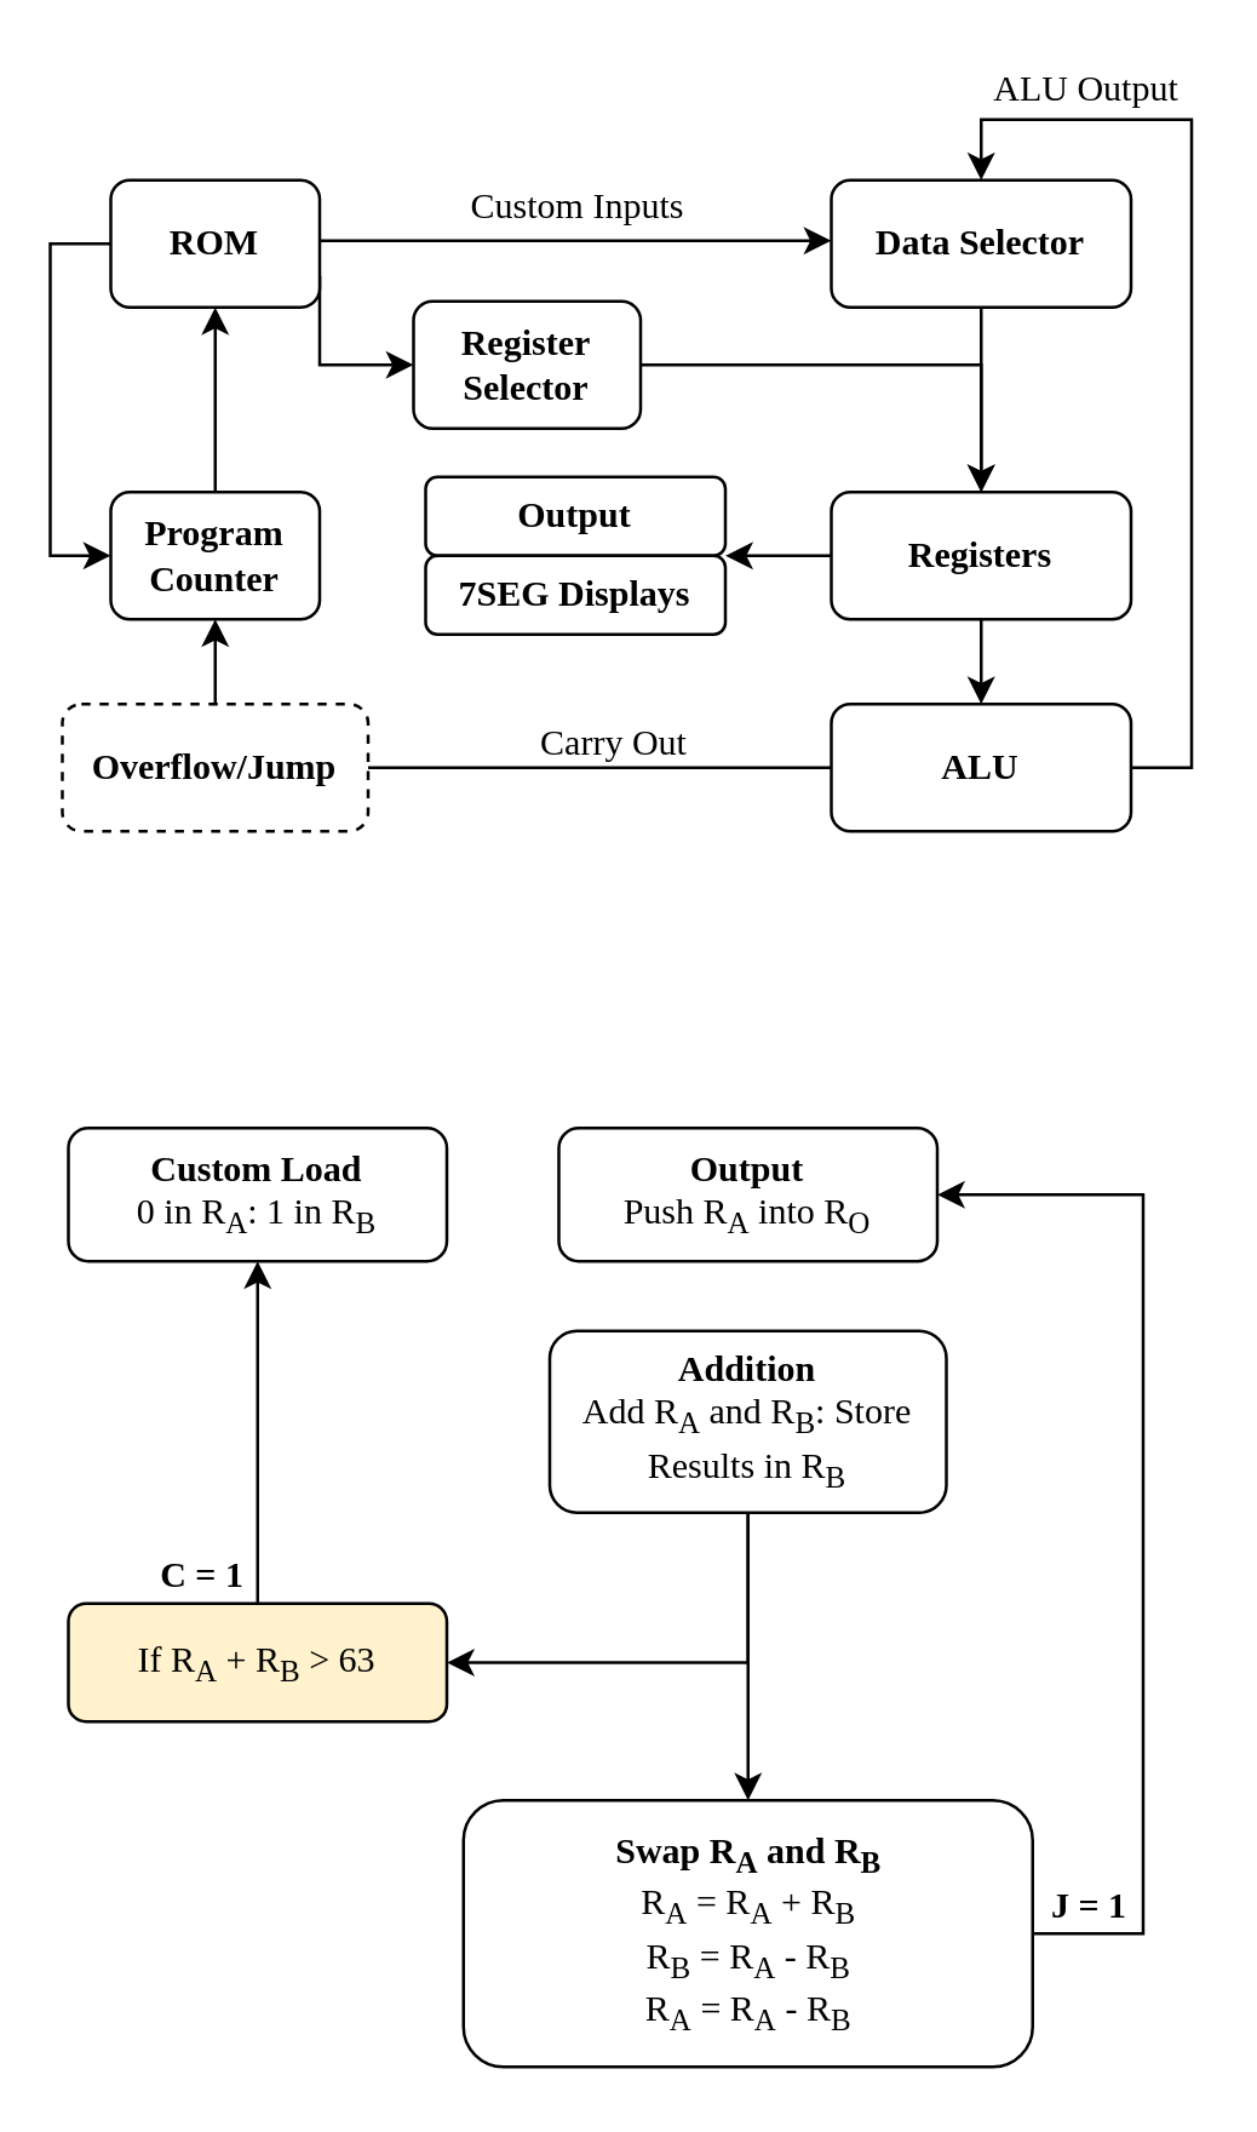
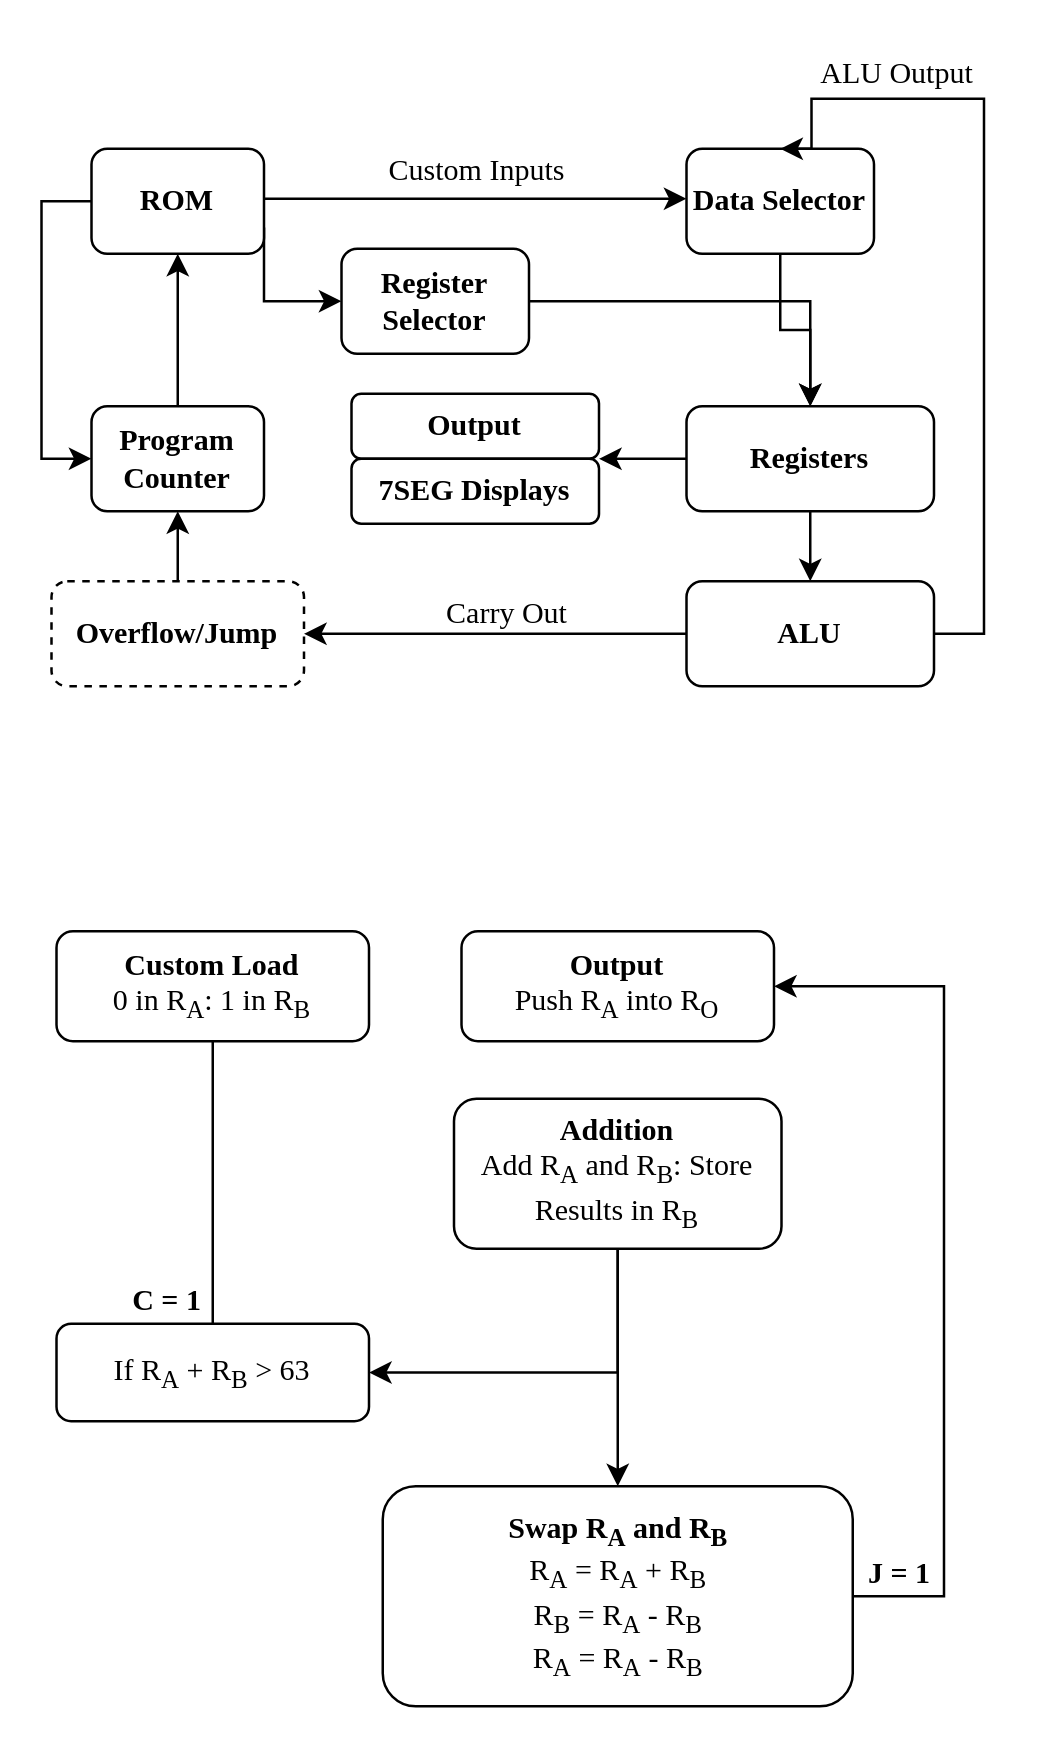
  <mxCell id="0" />
  <mxCell id="1" parent="0" />
  <mxCell id="2" style="edgeStyle=orthogonalEdgeStyle;rounded=0;orthogonalLoop=1;jettySize=auto;html=1;fontFamily=Bahnschrift;" parent="1" source="5" target="9" edge="1"><mxGeometry relative="1" as="geometry"><Array as="points"><mxPoint x="156" y="79" /><mxPoint x="156" y="79" /></Array></mxGeometry></mxCell>
  <mxCell id="3" style="edgeStyle=orthogonalEdgeStyle;rounded=0;orthogonalLoop=1;jettySize=auto;html=1;exitX=0;exitY=0.5;exitDx=0;exitDy=0;entryX=0;entryY=0.5;entryDx=0;entryDy=0;fontFamily=Bahnschrift;" parent="1" source="5" target="7" edge="1"><mxGeometry relative="1" as="geometry" /></mxCell>
  <mxCell id="4" style="edgeStyle=orthogonalEdgeStyle;rounded=0;orthogonalLoop=1;jettySize=auto;html=1;exitX=1;exitY=0.75;exitDx=0;exitDy=0;fontFamily=Bahnschrift;" parent="1" source="5" target="23" edge="1"><mxGeometry relative="1" as="geometry"><Array as="points"><mxPoint x="105" y="120" /></Array></mxGeometry></mxCell>
  <mxCell id="5" value="ROM" style="rounded=1;whiteSpace=wrap;html=1;fontFamily=Bahnschrift;fontStyle=1" parent="1" vertex="1"><mxGeometry x="36" y="59" width="69" height="42" as="geometry" /></mxCell>
  <mxCell id="6" style="edgeStyle=orthogonalEdgeStyle;rounded=0;orthogonalLoop=1;jettySize=auto;html=1;exitX=0.5;exitY=0;exitDx=0;exitDy=0;entryX=0.5;entryY=1;entryDx=0;entryDy=0;fontFamily=Bahnschrift;" parent="1" source="7" target="5" edge="1"><mxGeometry relative="1" as="geometry" /></mxCell>
  <mxCell id="7" value="Program Counter" style="rounded=1;whiteSpace=wrap;html=1;fontFamily=Bahnschrift;fontStyle=1" parent="1" vertex="1"><mxGeometry x="36" y="162" width="69" height="42" as="geometry" /></mxCell>
  <mxCell id="8" style="edgeStyle=orthogonalEdgeStyle;rounded=0;orthogonalLoop=1;jettySize=auto;html=1;exitX=0.5;exitY=1;exitDx=0;exitDy=0;entryX=0.5;entryY=0;entryDx=0;entryDy=0;fontFamily=Bahnschrift;" parent="1" source="9" target="14" edge="1"><mxGeometry relative="1" as="geometry" /></mxCell>
- <mxCell id="9" value="Data Selector" style="rounded=1;whiteSpace=wrap;html=1;fontFamily=Bahnschrift;fontStyle=1" parent="1" vertex="1"><mxGeometry x="274" y="59" width="99" height="42" as="geometry" /></mxCell>
+ <mxCell id="9" value="Data Selector" style="rounded=1;whiteSpace=wrap;html=1;fontFamily=Bahnschrift;fontStyle=1" parent="1" vertex="1"><mxGeometry x="274" y="59" width="75" height="42" as="geometry" /></mxCell>
  <mxCell id="10" style="edgeStyle=orthogonalEdgeStyle;rounded=0;orthogonalLoop=1;jettySize=auto;html=1;exitX=0.5;exitY=0;exitDx=0;exitDy=0;fontFamily=Bahnschrift;" parent="1" source="11" target="7" edge="1"><mxGeometry relative="1" as="geometry" /></mxCell>
  <mxCell id="11" value="Overflow/Jump" style="rounded=1;whiteSpace=wrap;html=1;fontFamily=Bahnschrift;fontStyle=1;dashed=1;" parent="1" vertex="1"><mxGeometry x="20" y="232" width="101" height="42" as="geometry" /></mxCell>
  <mxCell id="12" style="edgeStyle=orthogonalEdgeStyle;rounded=0;orthogonalLoop=1;jettySize=auto;html=1;exitX=0.5;exitY=1;exitDx=0;exitDy=0;fontFamily=Bahnschrift;" parent="1" source="14" target="18" edge="1"><mxGeometry relative="1" as="geometry" /></mxCell>
  <mxCell id="13" style="edgeStyle=orthogonalEdgeStyle;rounded=0;orthogonalLoop=1;jettySize=auto;html=1;exitX=0;exitY=0.5;exitDx=0;exitDy=0;entryX=1;entryY=1;entryDx=0;entryDy=0;" parent="1" source="14" target="15" edge="1"><mxGeometry relative="1" as="geometry" /></mxCell>
  <mxCell id="14" value="Registers" style="rounded=1;whiteSpace=wrap;html=1;fontFamily=Bahnschrift;fontStyle=1" parent="1" vertex="1"><mxGeometry x="274" y="162" width="99" height="42" as="geometry" /></mxCell>
  <mxCell id="15" value="Output" style="rounded=1;whiteSpace=wrap;html=1;fontFamily=Bahnschrift;labelBackgroundColor=default;gradientColor=none;fillColor=default;fontStyle=1" parent="1" vertex="1"><mxGeometry x="140" y="157" width="99" height="26" as="geometry" /></mxCell>
- <mxCell id="16" style="edgeStyle=orthogonalEdgeStyle;rounded=0;orthogonalLoop=1;jettySize=auto;html=1;entryX=1;entryY=0.5;entryDx=0;entryDy=0;fontFamily=Bahnschrift;endArrow=none;" parent="1" source="18" target="11" edge="1"><mxGeometry relative="1" as="geometry" /></mxCell>
+ <mxCell id="16" style="edgeStyle=orthogonalEdgeStyle;rounded=0;orthogonalLoop=1;jettySize=auto;html=1;entryX=1;entryY=0.5;entryDx=0;entryDy=0;fontFamily=Bahnschrift;" parent="1" source="18" target="11" edge="1"><mxGeometry relative="1" as="geometry" /></mxCell>
  <mxCell id="17" style="edgeStyle=orthogonalEdgeStyle;rounded=0;orthogonalLoop=1;jettySize=auto;html=1;entryX=0.5;entryY=0;entryDx=0;entryDy=0;fontFamily=Bahnschrift;" parent="1" source="18" target="9" edge="1"><mxGeometry relative="1" as="geometry"><Array as="points"><mxPoint x="393" y="253" /><mxPoint x="393" y="39" /><mxPoint x="324" y="39" /></Array></mxGeometry></mxCell>
  <mxCell id="18" value="ALU" style="rounded=1;whiteSpace=wrap;html=1;fontFamily=Bahnschrift;fontStyle=1" parent="1" vertex="1"><mxGeometry x="274" y="232" width="99" height="42" as="geometry" /></mxCell>
  <mxCell id="19" value="Custom Inputs" style="text;html=1;align=center;verticalAlign=middle;resizable=0;points=[];autosize=1;strokeColor=none;fillColor=none;fontFamily=Bahnschrift;" parent="1" vertex="1"><mxGeometry x="146" y="59" width="87" height="18" as="geometry" /></mxCell>
  <mxCell id="20" value="ALU Output" style="text;html=1;align=center;verticalAlign=middle;resizable=0;points=[];autosize=1;strokeColor=none;fillColor=none;fontFamily=Bahnschrift;" parent="1" vertex="1"><mxGeometry x="322" y="20" width="71" height="18" as="geometry" /></mxCell>
  <mxCell id="21" value="Carry Out" style="text;html=1;align=center;verticalAlign=middle;resizable=0;points=[];autosize=1;strokeColor=none;fillColor=none;fontFamily=Bahnschrift;" parent="1" vertex="1"><mxGeometry x="171" y="236" width="61" height="18" as="geometry" /></mxCell>
  <mxCell id="22" style="edgeStyle=orthogonalEdgeStyle;rounded=0;orthogonalLoop=1;jettySize=auto;html=1;entryX=0.5;entryY=0;entryDx=0;entryDy=0;fontFamily=Bahnschrift;" parent="1" source="23" target="14" edge="1"><mxGeometry relative="1" as="geometry" /></mxCell>
  <mxCell id="23" value="Register Selector" style="rounded=1;whiteSpace=wrap;html=1;fontFamily=Bahnschrift;fontStyle=1" parent="1" vertex="1"><mxGeometry x="136" y="99" width="75" height="42" as="geometry" /></mxCell>
  <mxCell id="24" value="&lt;b&gt;Custom Load&lt;br&gt;&lt;/b&gt;0 in R&lt;sub&gt;A&lt;/sub&gt;: 1 in R&lt;sub&gt;B&lt;/sub&gt;" style="rounded=1;whiteSpace=wrap;html=1;fontFamily=Bahnschrift;" parent="1" vertex="1"><mxGeometry x="22" y="372" width="125" height="44" as="geometry" /></mxCell>
  <mxCell id="25" value="&lt;b&gt;Output&lt;/b&gt;&lt;br&gt;Push R&lt;sub&gt;A&lt;/sub&gt;&amp;nbsp;into R&lt;sub&gt;O&lt;/sub&gt;" style="rounded=1;whiteSpace=wrap;html=1;fontFamily=Bahnschrift;" parent="1" vertex="1"><mxGeometry x="184" y="372" width="125" height="44" as="geometry" /></mxCell>
  <mxCell id="26" style="edgeStyle=orthogonalEdgeStyle;rounded=0;orthogonalLoop=1;jettySize=auto;html=1;exitX=0.5;exitY=1;exitDx=0;exitDy=0;entryX=1;entryY=0.5;entryDx=0;entryDy=0;fontFamily=Bahnschrift;" parent="1" source="28" target="30" edge="1"><mxGeometry relative="1" as="geometry" /></mxCell>
  <mxCell id="27" style="edgeStyle=orthogonalEdgeStyle;rounded=0;orthogonalLoop=1;jettySize=auto;html=1;exitX=0.5;exitY=1;exitDx=0;exitDy=0;entryX=0.5;entryY=0;entryDx=0;entryDy=0;fontFamily=Bahnschrift;" parent="1" source="28" target="32" edge="1"><mxGeometry relative="1" as="geometry" /></mxCell>
  <mxCell id="28" value="&lt;b&gt;Addition&lt;br&gt;&lt;/b&gt;Add R&lt;sub&gt;A&lt;/sub&gt; and R&lt;sub&gt;B&lt;/sub&gt;: Store Results in R&lt;sub&gt;B&lt;/sub&gt;" style="rounded=1;whiteSpace=wrap;html=1;fontFamily=Bahnschrift;" parent="1" vertex="1"><mxGeometry x="181" y="439" width="131" height="60" as="geometry" /></mxCell>
- <mxCell id="29" style="edgeStyle=orthogonalEdgeStyle;rounded=0;orthogonalLoop=1;jettySize=auto;html=1;exitX=0.5;exitY=0;exitDx=0;exitDy=0;entryX=0.5;entryY=1;entryDx=0;entryDy=0;fontFamily=Bahnschrift;" parent="1" source="30" target="24" edge="1"><mxGeometry relative="1" as="geometry" /></mxCell>
- <mxCell id="30" value="If R&lt;sub&gt;A&lt;/sub&gt; + R&lt;sub&gt;B&lt;/sub&gt; &amp;gt; 63" style="rounded=1;whiteSpace=wrap;html=1;fontFamily=Bahnschrift;fillColor=#fff2cc;" parent="1" vertex="1"><mxGeometry x="22" y="529" width="125" height="39" as="geometry" /></mxCell>
+ <mxCell id="29" style="edgeStyle=orthogonalEdgeStyle;rounded=0;orthogonalLoop=1;jettySize=auto;html=1;exitX=0.5;exitY=0;exitDx=0;exitDy=0;entryX=0.5;entryY=1;entryDx=0;entryDy=0;fontFamily=Bahnschrift;endArrow=none;" parent="1" source="30" target="24" edge="1"><mxGeometry relative="1" as="geometry" /></mxCell>
+ <mxCell id="30" value="If R&lt;sub&gt;A&lt;/sub&gt; + R&lt;sub&gt;B&lt;/sub&gt; &amp;gt; 63" style="rounded=1;whiteSpace=wrap;html=1;fontFamily=Bahnschrift;" parent="1" vertex="1"><mxGeometry x="22" y="529" width="125" height="39" as="geometry" /></mxCell>
  <mxCell id="31" style="edgeStyle=orthogonalEdgeStyle;rounded=0;orthogonalLoop=1;jettySize=auto;html=1;exitX=1;exitY=0.5;exitDx=0;exitDy=0;entryX=1;entryY=0.5;entryDx=0;entryDy=0;fontFamily=Bahnschrift;" parent="1" source="32" target="25" edge="1"><mxGeometry relative="1" as="geometry"><Array as="points"><mxPoint x="377" y="638" /><mxPoint x="377" y="394" /></Array></mxGeometry></mxCell>
  <mxCell id="32" value="&lt;b&gt;Swap R&lt;sub&gt;A&lt;/sub&gt; and R&lt;sub&gt;B&lt;br&gt;&lt;/sub&gt;&lt;/b&gt;R&lt;sub&gt;A&lt;/sub&gt; = R&lt;sub&gt;A&lt;/sub&gt; + R&lt;sub&gt;B&lt;/sub&gt;&lt;br&gt;R&lt;sub&gt;B&lt;/sub&gt; = R&lt;sub&gt;A&lt;/sub&gt; - R&lt;sub&gt;B&lt;/sub&gt;&lt;br&gt;R&lt;sub&gt;A&lt;/sub&gt; = R&lt;sub&gt;A&lt;/sub&gt; - R&lt;sub&gt;B&lt;/sub&gt;" style="rounded=1;whiteSpace=wrap;html=1;fontFamily=Bahnschrift;" parent="1" vertex="1"><mxGeometry x="152.5" y="594" width="188" height="88" as="geometry" /></mxCell>
  <mxCell id="33" value="&lt;b&gt;J = 1&lt;/b&gt;" style="text;html=1;align=center;verticalAlign=middle;resizable=0;points=[];autosize=1;strokeColor=none;fillColor=none;fontFamily=Bahnschrift;" parent="1" vertex="1"><mxGeometry x="340.5" y="620" width="37" height="18" as="geometry" /></mxCell>
  <mxCell id="34" value="&lt;b&gt;C = 1&lt;/b&gt;" style="text;html=1;align=center;verticalAlign=middle;resizable=0;points=[];autosize=1;strokeColor=none;fillColor=none;fontFamily=Bahnschrift;" parent="1" vertex="1"><mxGeometry x="46" y="511" width="39" height="18" as="geometry" /></mxCell>
  <mxCell id="35" value="7SEG Displays" style="rounded=1;whiteSpace=wrap;html=1;fontFamily=Bahnschrift;labelBackgroundColor=default;gradientColor=none;fillColor=default;fontStyle=1" parent="1" vertex="1"><mxGeometry x="140" y="183" width="99" height="26" as="geometry" /></mxCell>
